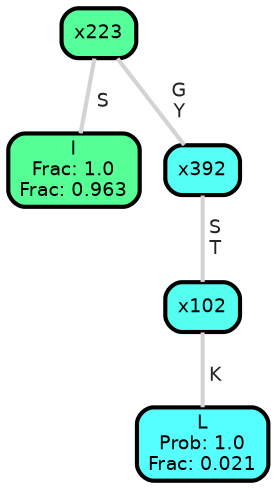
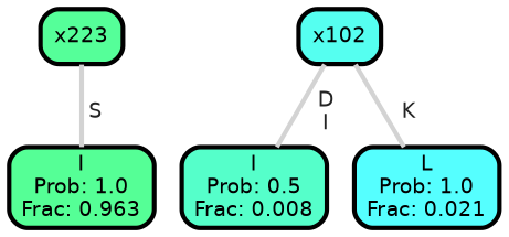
  graph {
    ranksep="0 equally"
    splines=straight
    node [color=black fontcolor=black fontname=helvetica penwidth=3 shape=box style="filled, rounded"]
    edge [color=lightgray fontcolor=grey14 fontname=helvetica fontweight=bold penwidth=3]
-   n1 [fillcolor="#55ff96" label="I\nFrac: 1.0\nFrac: 0.963"]
+   n1 [fillcolor="#55ff96" label="I\nProb: 1.0\nFrac: 0.963"]
    n2 [fillcolor="#55ff99" label=x223]
-   n3 [fillcolor="#55fff3" label=x392]
    n4 [fillcolor="#55fff0" label=x102]
+   n5 [fillcolor="#55ffca" label="I\nProb: 0.5\nFrac: 0.008"]
    n6 [fillcolor="#55ffff" label="L\nProb: 1.0\nFrac: 0.021"]
    subgraph sub_1 {
      rank=same
    }
    n2 -- n1 [label=" S"]
-   n2 -- n3 [label=" G\n Y"]
-   n3 -- n4 [label=" S\n T"]
+   n4 -- n5 [label=" D\n I"]
    n4 -- n6 [label=" K"]
  }
